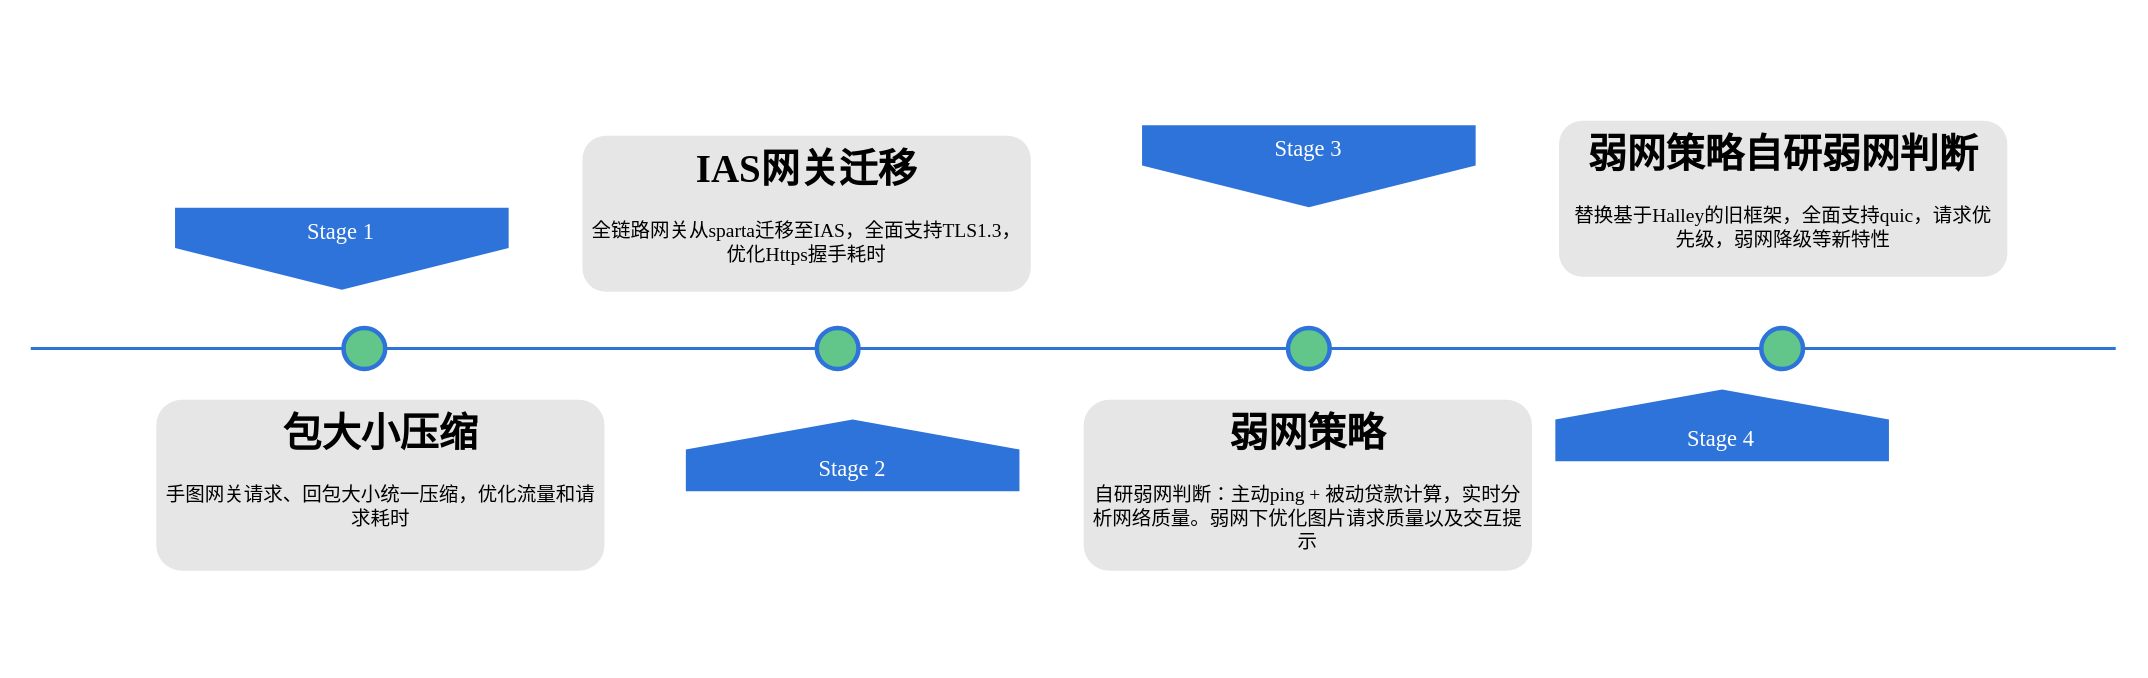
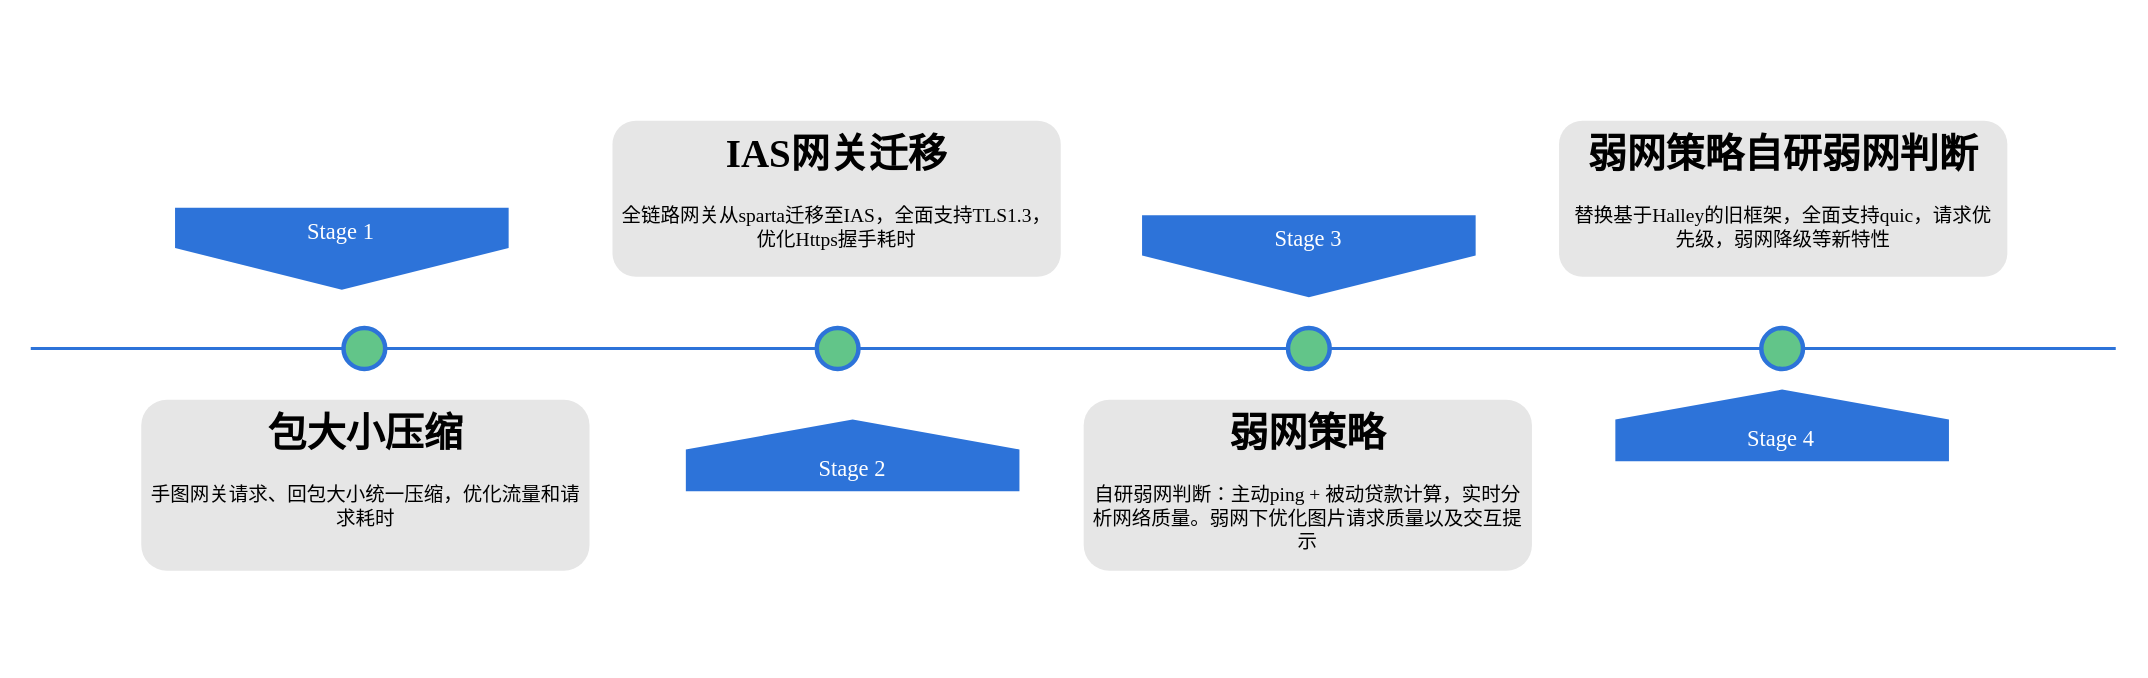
  <mxCell id="0" />
  <mxCell id="1" parent="0" />
  <mxCell id="2" value="" style="group" vertex="1" connectable="0" parent="1"><mxGeometry x="20" y="20" width="1390" height="410" as="geometry" /></mxCell>
  <mxCell id="3" value="" style="line;strokeWidth=2;html=1;fillColor=none;fontSize=28;fontColor=#004D99;strokeColor=#2D73D9;fontFamily=腾讯体;" parent="2" vertex="1"><mxGeometry y="205" width="1390" height="13.667" as="geometry" /></mxCell>
  <mxCell id="4" value="Stage 1" style="shape=offPageConnector;whiteSpace=wrap;html=1;fillColor=#2D73D9;fontSize=15;fontColor=#FFFFFF;size=0.509;verticalAlign=top;strokeColor=none;fontFamily=腾讯体;" parent="2" vertex="1"><mxGeometry x="96.2" y="118" width="222.4" height="54.667" as="geometry" /></mxCell>
- <mxCell id="5" value="&lt;span&gt;Stage 3&lt;/span&gt;" style="shape=offPageConnector;whiteSpace=wrap;html=1;fillColor=#2D73D9;fontSize=15;fontColor=#FFFFFF;size=0.509;verticalAlign=top;strokeColor=none;fontFamily=腾讯体;" parent="2" vertex="1"><mxGeometry x="740.87" y="63" width="222.4" height="54.667" as="geometry" /></mxCell>
+ <mxCell id="5" value="&lt;span&gt;Stage 3&lt;/span&gt;" style="shape=offPageConnector;whiteSpace=wrap;html=1;fillColor=#2D73D9;fontSize=15;fontColor=#FFFFFF;size=0.509;verticalAlign=top;strokeColor=none;fontFamily=腾讯体;" parent="2" vertex="1"><mxGeometry x="740.87" y="123" width="222.4" height="54.667" as="geometry" /></mxCell>
  <mxCell id="6" value="&lt;span&gt;Stage 2&lt;/span&gt;" style="shape=offPageConnector;whiteSpace=wrap;html=1;fillColor=#2D73D9;fontSize=15;fontColor=#FFFFFF;size=0.418;flipV=1;verticalAlign=bottom;strokeColor=none;spacingBottom=4;fontFamily=腾讯体;" parent="2" vertex="1"><mxGeometry x="436.73" y="259.167" width="222.4" height="47.833" as="geometry" /></mxCell>
- <mxCell id="7" value="&lt;span&gt;Stage 4&lt;/span&gt;" style="shape=offPageConnector;whiteSpace=wrap;html=1;fillColor=#2D73D9;fontSize=15;fontColor=#FFFFFF;size=0.418;flipV=1;verticalAlign=bottom;strokeColor=none;spacingBottom=4;fontFamily=腾讯体;" parent="2" vertex="1"><mxGeometry x="1016.4" y="239.167" width="222.4" height="47.833" as="geometry" /></mxCell>
+ <mxCell id="7" value="&lt;span&gt;Stage 4&lt;/span&gt;" style="shape=offPageConnector;whiteSpace=wrap;html=1;fillColor=#2D73D9;fontSize=15;fontColor=#FFFFFF;size=0.418;flipV=1;verticalAlign=bottom;strokeColor=none;spacingBottom=4;fontFamily=腾讯体;" parent="2" vertex="1"><mxGeometry x="1056.4" y="239.167" width="222.4" height="47.833" as="geometry" /></mxCell>
  <mxCell id="8" value="" style="ellipse;whiteSpace=wrap;html=1;fillColor=#62C589;fontSize=28;fontColor=#004D99;strokeWidth=3;strokeColor=#2D73D9;fontFamily=腾讯体;" parent="2" vertex="1"><mxGeometry x="208.5" y="198.167" width="27.8" height="27.333" as="geometry" /></mxCell>
  <mxCell id="9" value="" style="ellipse;whiteSpace=wrap;html=1;fillColor=#62C589;fontSize=28;fontColor=#004D99;strokeWidth=3;strokeColor=#2D73D9;fontFamily=腾讯体;" parent="2" vertex="1"><mxGeometry x="524.03" y="198.167" width="27.8" height="27.333" as="geometry" /></mxCell>
  <mxCell id="10" value="" style="ellipse;whiteSpace=wrap;html=1;fillColor=#62C589;fontSize=28;fontColor=#004D99;strokeWidth=3;strokeColor=#2D73D9;fontFamily=腾讯体;" parent="2" vertex="1"><mxGeometry x="838.17" y="198.167" width="27.8" height="27.333" as="geometry" /></mxCell>
  <mxCell id="11" value="" style="ellipse;whiteSpace=wrap;html=1;fillColor=#62C589;fontSize=28;fontColor=#004D99;strokeWidth=3;strokeColor=#2D73D9;fontFamily=腾讯体;" parent="2" vertex="1"><mxGeometry x="1153.7" y="198.167" width="27.8" height="27.333" as="geometry" /></mxCell>
- <mxCell id="12" value="&lt;h1&gt;包大小压缩&lt;/h1&gt;&lt;p&gt;手图网关请求、回包大小统一压缩，优化流量和请求耗时&lt;/p&gt;" style="text;html=1;spacing=5;spacingTop=-20;whiteSpace=wrap;overflow=hidden;strokeColor=none;strokeWidth=3;fillColor=#E6E6E6;fontSize=13;fontColor=#000000;align=center;rounded=1;fontFamily=腾讯体;" parent="2" vertex="1"><mxGeometry x="83.67" y="246" width="298.85" height="114" as="geometry" /></mxCell>
- <mxCell id="13" value="&lt;h1&gt;IAS网关迁移&lt;/h1&gt;&lt;p&gt;全链路网关从sparta迁移至IAS，全面支持TLS1.3，优化Https握手耗时&lt;/p&gt;" style="text;html=1;spacing=5;spacingTop=-20;whiteSpace=wrap;overflow=hidden;strokeColor=none;strokeWidth=3;fillColor=#E6E6E6;fontSize=13;fontColor=#000000;align=center;rounded=1;fontFamily=腾讯体;" parent="2" vertex="1"><mxGeometry x="367.81" y="70" width="298.85" height="104" as="geometry" /></mxCell>
+ <mxCell id="12" value="&lt;h1&gt;包大小压缩&lt;/h1&gt;&lt;p&gt;手图网关请求、回包大小统一压缩，优化流量和请求耗时&lt;/p&gt;" style="text;html=1;spacing=5;spacingTop=-20;whiteSpace=wrap;overflow=hidden;strokeColor=none;strokeWidth=3;fillColor=#E6E6E6;fontSize=13;fontColor=#000000;align=center;rounded=1;fontFamily=腾讯体;" parent="2" vertex="1"><mxGeometry x="73.67" y="246" width="298.85" height="114" as="geometry" /></mxCell>
+ <mxCell id="13" value="&lt;h1&gt;IAS网关迁移&lt;/h1&gt;&lt;p&gt;全链路网关从sparta迁移至IAS，全面支持TLS1.3，优化Https握手耗时&lt;/p&gt;" style="text;html=1;spacing=5;spacingTop=-20;whiteSpace=wrap;overflow=hidden;strokeColor=none;strokeWidth=3;fillColor=#E6E6E6;fontSize=13;fontColor=#000000;align=center;rounded=1;fontFamily=腾讯体;" parent="2" vertex="1"><mxGeometry x="387.81" y="60" width="298.85" height="104" as="geometry" /></mxCell>
  <mxCell id="14" value="&lt;h1&gt;弱网策略&lt;/h1&gt;&lt;p&gt;自研弱网判断：主动ping + 被动贷款计算，实时分析网络质量。弱网下优化图片请求质量以及交互提示&lt;/p&gt;" style="text;html=1;spacing=5;spacingTop=-20;whiteSpace=wrap;overflow=hidden;strokeColor=none;strokeWidth=3;fillColor=#E6E6E6;fontSize=13;fontColor=#000000;align=center;rounded=1;fontFamily=腾讯体;" parent="2" vertex="1"><mxGeometry x="701.95" y="246" width="298.85" height="114" as="geometry" /></mxCell>
  <mxCell id="15" value="&lt;h1&gt;弱网策略自研弱网判断&lt;/h1&gt;&lt;p&gt;替换基于Halley的旧框架，全面支持quic，请求优先级，弱网降级等新特性&lt;/p&gt;" style="text;html=1;spacing=5;spacingTop=-20;whiteSpace=wrap;overflow=hidden;strokeColor=none;strokeWidth=3;fillColor=#E6E6E6;fontSize=13;fontColor=#000000;align=center;rounded=1;fontFamily=腾讯体;" parent="2" vertex="1"><mxGeometry x="1018.87" y="60" width="298.85" height="104" as="geometry" /></mxCell>
